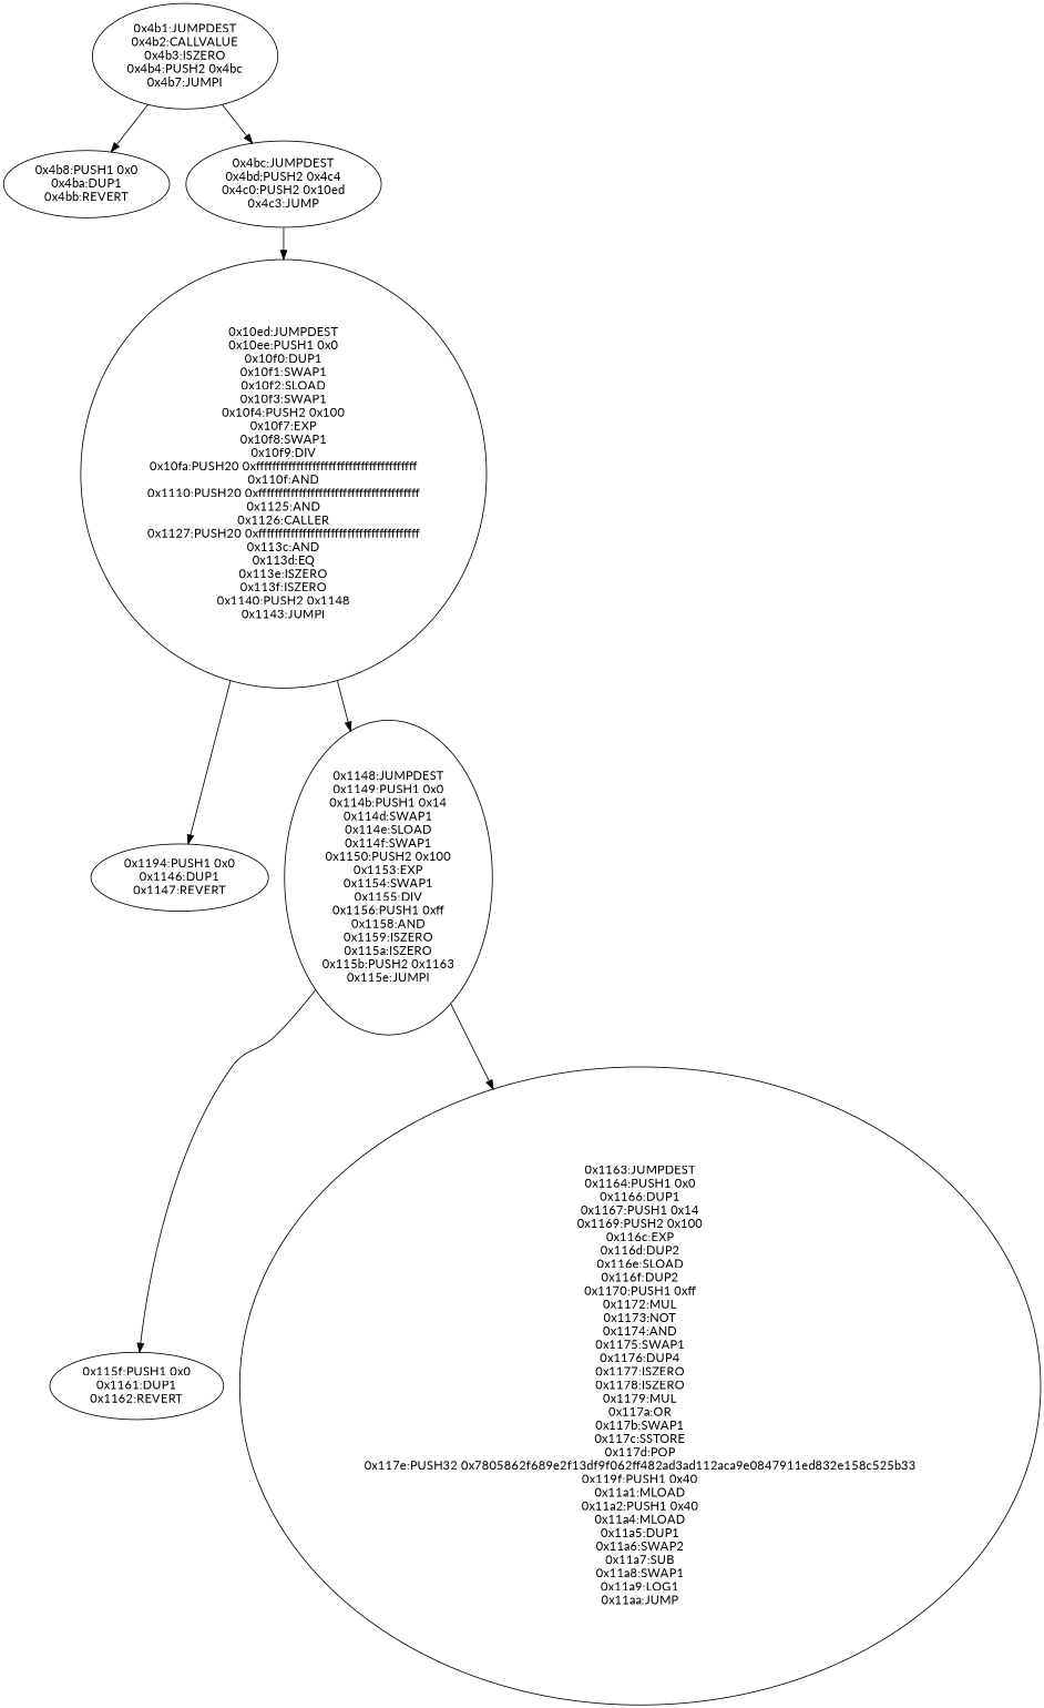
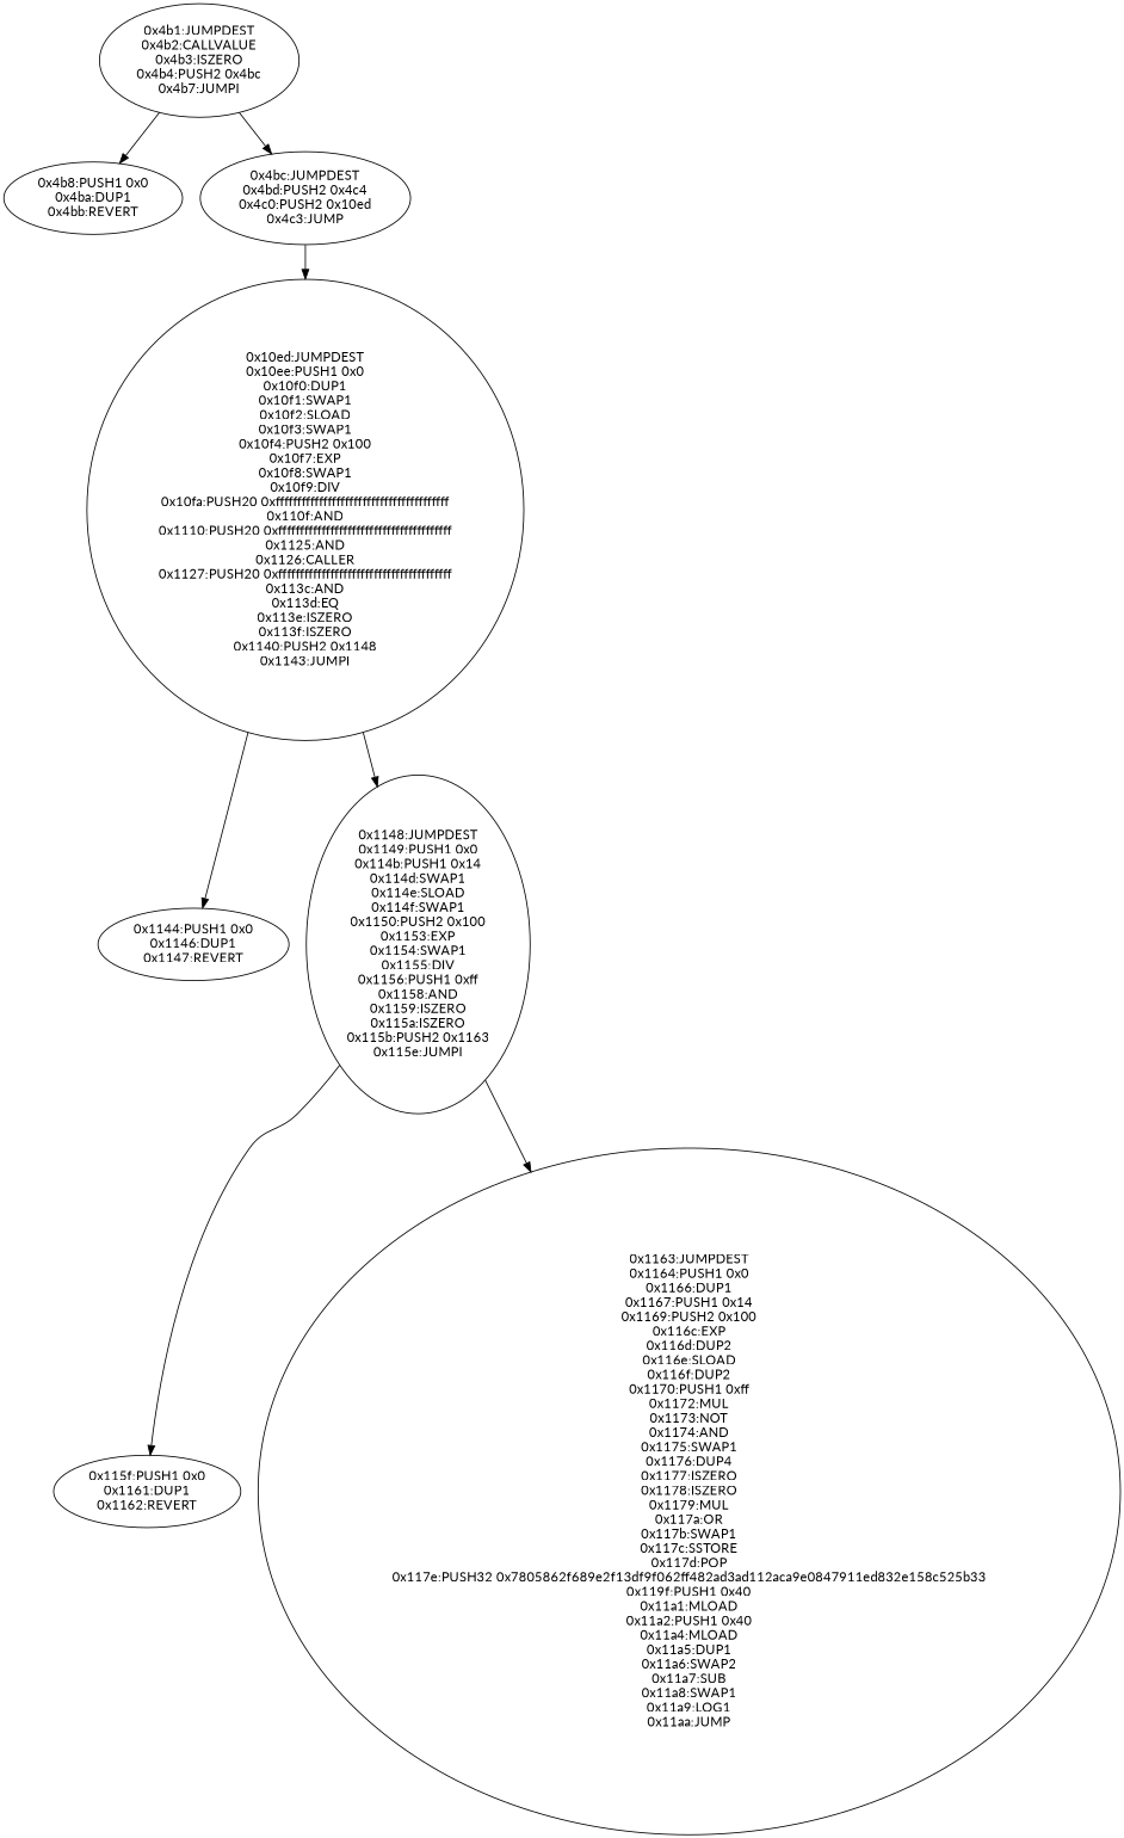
  digraph {
    fontname=Lato
    node [fontname=Lato]
    edge [fontname=Lato]
    n1 [label="0x4b1:JUMPDEST\n0x4b2:CALLVALUE\n0x4b3:ISZERO\n0x4b4:PUSH2 0x4bc\n0x4b7:JUMPI"]
    n2 [label="0x4b8:PUSH1 0x0\n0x4ba:DUP1\n0x4bb:REVERT"]
    n3 [label="0x4bc:JUMPDEST\n0x4bd:PUSH2 0x4c4\n0x4c0:PUSH2 0x10ed\n0x4c3:JUMP"]
    n4 [label="0x10ed:JUMPDEST\n0x10ee:PUSH1 0x0\n0x10f0:DUP1\n0x10f1:SWAP1\n0x10f2:SLOAD\n0x10f3:SWAP1\n0x10f4:PUSH2 0x100\n0x10f7:EXP\n0x10f8:SWAP1\n0x10f9:DIV\n0x10fa:PUSH20 0xffffffffffffffffffffffffffffffffffffffff\n0x110f:AND\n0x1110:PUSH20 0xffffffffffffffffffffffffffffffffffffffff\n0x1125:AND\n0x1126:CALLER\n0x1127:PUSH20 0xffffffffffffffffffffffffffffffffffffffff\n0x113c:AND\n0x113d:EQ\n0x113e:ISZERO\n0x113f:ISZERO\n0x1140:PUSH2 0x1148\n0x1143:JUMPI"]
-   n5 [label="0x1194:PUSH1 0x0\n0x1146:DUP1\n0x1147:REVERT"]
+   n5 [label="0x1144:PUSH1 0x0\n0x1146:DUP1\n0x1147:REVERT"]
    n6 [label="0x1148:JUMPDEST\n0x1149:PUSH1 0x0\n0x114b:PUSH1 0x14\n0x114d:SWAP1\n0x114e:SLOAD\n0x114f:SWAP1\n0x1150:PUSH2 0x100\n0x1153:EXP\n0x1154:SWAP1\n0x1155:DIV\n0x1156:PUSH1 0xff\n0x1158:AND\n0x1159:ISZERO\n0x115a:ISZERO\n0x115b:PUSH2 0x1163\n0x115e:JUMPI"]
    n7 [label="0x115f:PUSH1 0x0\n0x1161:DUP1\n0x1162:REVERT"]
    n8 [label="0x1163:JUMPDEST\n0x1164:PUSH1 0x0\n0x1166:DUP1\n0x1167:PUSH1 0x14\n0x1169:PUSH2 0x100\n0x116c:EXP\n0x116d:DUP2\n0x116e:SLOAD\n0x116f:DUP2\n0x1170:PUSH1 0xff\n0x1172:MUL\n0x1173:NOT\n0x1174:AND\n0x1175:SWAP1\n0x1176:DUP4\n0x1177:ISZERO\n0x1178:ISZERO\n0x1179:MUL\n0x117a:OR\n0x117b:SWAP1\n0x117c:SSTORE\n0x117d:POP\n0x117e:PUSH32 0x7805862f689e2f13df9f062ff482ad3ad112aca9e0847911ed832e158c525b33\n0x119f:PUSH1 0x40\n0x11a1:MLOAD\n0x11a2:PUSH1 0x40\n0x11a4:MLOAD\n0x11a5:DUP1\n0x11a6:SWAP2\n0x11a7:SUB\n0x11a8:SWAP1\n0x11a9:LOG1\n0x11aa:JUMP"]
    n1 -> n2
    n1 -> n3
    n3 -> n4
    n4 -> n5
    n4 -> n6
    n6 -> n7
    n6 -> n8
  }
